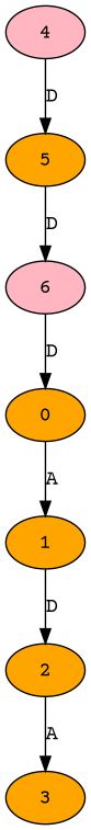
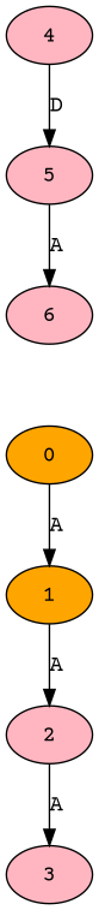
  digraph {
    fontname="Courier Prime"
    node [fillcolor=lightpink fontname="Courier Prime" style=filled]
    edge [fontname="Courier Prime"]
    0 [fillcolor=orange]
    1 [fillcolor=orange]
-   2 [fillcolor=orange]
+   2
    4
-   5 [fillcolor=orange]
-   3 [fillcolor=orange]
+   5
+   3
    6
    0 -> 1 [label=A]
-   1 -> 2 [label=D]
+   1 -> 2 [label=A]
    2 -> 3 [label=A]
    4 -> 5 [label=D]
-   5 -> 6 [label=D]
-   6 -> 0 [label=D]
+   5 -> 6 [label=A]
  }
